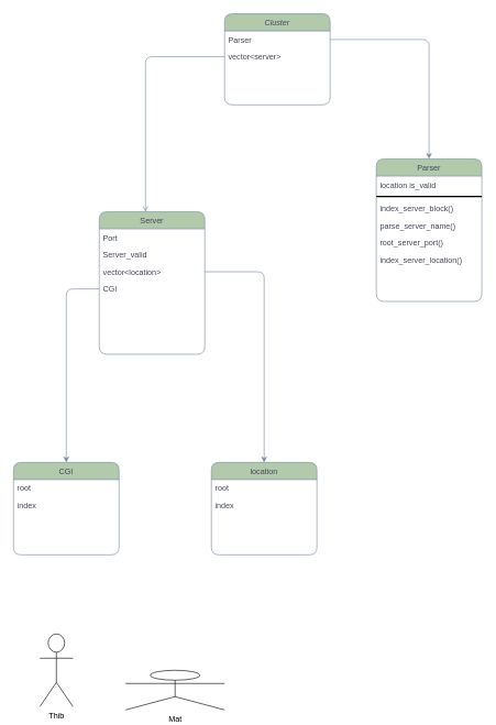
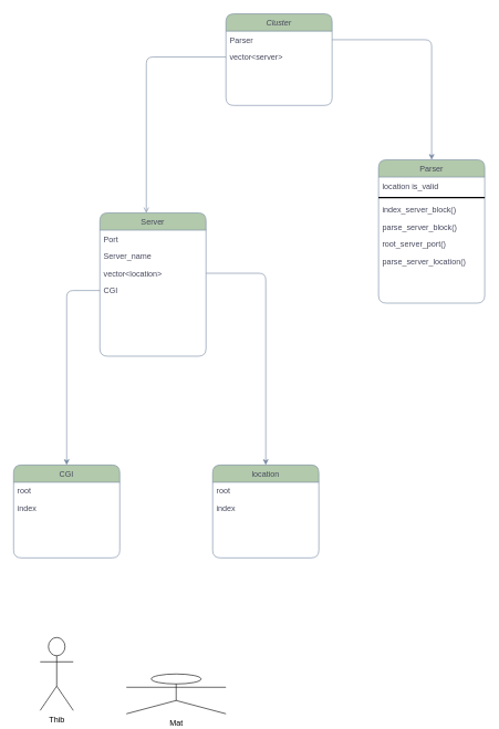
  <mxCell id="0" />
  <mxCell id="1" parent="0" />
  <mxCell id="2" value="Cluster" style="swimlane;fontStyle=2;align=center;verticalAlign=top;childLayout=stackLayout;horizontal=1;startSize=26;horizontalStack=0;resizeParent=1;resizeLast=0;collapsible=1;marginBottom=0;shadow=0;strokeWidth=1;fillColor=#B2C9AB;strokeColor=#788AA3;fontColor=#46495D;rounded=1;" parent="1" vertex="1"><mxGeometry x="340" y="20" width="160" height="138" as="geometry"><mxRectangle x="340" y="80" width="160" height="26" as="alternateBounds" /></mxGeometry></mxCell>
  <mxCell id="3" value="Parser" style="text;align=left;verticalAlign=top;spacingLeft=4;spacingRight=4;overflow=hidden;rotatable=0;points=[[0,0.5],[1,0.5]];portConstraint=eastwest;fontColor=#46495D;rounded=1;" parent="2" vertex="1"><mxGeometry y="26" width="160" height="26" as="geometry" /></mxCell>
  <mxCell id="4" value="vector&lt;server&gt;" style="text;align=left;verticalAlign=top;spacingLeft=4;spacingRight=4;overflow=hidden;rotatable=0;points=[[0,0.5],[1,0.5]];portConstraint=eastwest;fontColor=#46495D;rounded=1;" parent="2" vertex="1"><mxGeometry y="52" width="160" height="26" as="geometry" /></mxCell>
  <mxCell id="5" value="location" style="swimlane;fontStyle=0;align=center;verticalAlign=top;childLayout=stackLayout;horizontal=1;startSize=26;horizontalStack=0;resizeParent=1;resizeLast=0;collapsible=1;marginBottom=0;shadow=0;strokeWidth=1;fillColor=#B2C9AB;strokeColor=#788AA3;fontColor=#46495D;rounded=1;" parent="1" vertex="1"><mxGeometry x="320" y="700" width="160" height="140" as="geometry"><mxRectangle x="340" y="380" width="170" height="26" as="alternateBounds" /></mxGeometry></mxCell>
  <mxCell id="6" value="root" style="text;align=left;verticalAlign=top;spacingLeft=4;spacingRight=4;overflow=hidden;rotatable=0;points=[[0,0.5],[1,0.5]];portConstraint=eastwest;fontColor=#46495D;rounded=1;" parent="5" vertex="1"><mxGeometry y="26" width="160" height="26" as="geometry" /></mxCell>
  <mxCell id="7" value="index" style="text;align=left;verticalAlign=top;spacingLeft=4;spacingRight=4;overflow=hidden;rotatable=0;points=[[0,0.5],[1,0.5]];portConstraint=eastwest;fontColor=#46495D;rounded=1;" parent="5" vertex="1"><mxGeometry y="52" width="160" height="26" as="geometry" /></mxCell>
  <mxCell id="8" value="Server" style="swimlane;fontStyle=0;align=center;verticalAlign=top;childLayout=stackLayout;horizontal=1;startSize=26;horizontalStack=0;resizeParent=1;resizeLast=0;collapsible=1;marginBottom=0;shadow=0;strokeWidth=1;fillColor=#B2C9AB;strokeColor=#788AA3;fontColor=#46495D;rounded=1;" parent="1" vertex="1"><mxGeometry x="150" y="320" width="160" height="216" as="geometry"><mxRectangle x="550" y="140" width="160" height="26" as="alternateBounds" /></mxGeometry></mxCell>
  <mxCell id="9" value="Port&#10;" style="text;align=left;verticalAlign=top;spacingLeft=4;spacingRight=4;overflow=hidden;rotatable=0;points=[[0,0.5],[1,0.5]];portConstraint=eastwest;fontColor=#46495D;rounded=1;" parent="8" vertex="1"><mxGeometry y="26" width="160" height="26" as="geometry" /></mxCell>
- <mxCell id="10" value="Server_valid" style="text;align=left;verticalAlign=top;spacingLeft=4;spacingRight=4;overflow=hidden;rotatable=0;points=[[0,0.5],[1,0.5]];portConstraint=eastwest;fontColor=#46495D;rounded=1;" parent="8" vertex="1"><mxGeometry y="52" width="160" height="26" as="geometry" /></mxCell>
+ <mxCell id="10" value="Server_name" style="text;align=left;verticalAlign=top;spacingLeft=4;spacingRight=4;overflow=hidden;rotatable=0;points=[[0,0.5],[1,0.5]];portConstraint=eastwest;fontColor=#46495D;rounded=1;" parent="8" vertex="1"><mxGeometry y="52" width="160" height="26" as="geometry" /></mxCell>
  <mxCell id="11" value="vector&lt;location&gt;" style="text;align=left;verticalAlign=top;spacingLeft=4;spacingRight=4;overflow=hidden;rotatable=0;points=[[0,0.5],[1,0.5]];portConstraint=eastwest;fontColor=#46495D;rounded=1;" parent="8" vertex="1"><mxGeometry y="78" width="160" height="26" as="geometry" /></mxCell>
  <mxCell id="12" value="CGI" style="text;align=left;verticalAlign=top;spacingLeft=4;spacingRight=4;overflow=hidden;rotatable=0;points=[[0,0.5],[1,0.5]];portConstraint=eastwest;fontColor=#46495D;rounded=1;" parent="8" vertex="1"><mxGeometry y="104" width="160" height="26" as="geometry" /></mxCell>
  <mxCell id="13" value="" style="endArrow=open;shadow=0;strokeWidth=1;endFill=1;edgeStyle=elbowEdgeStyle;elbow=vertical;exitX=0;exitY=0.5;exitDx=0;exitDy=0;strokeColor=#788AA3;fontColor=#46495D;" parent="1" source="4" target="8" edge="1"><mxGeometry x="0.5" y="41" relative="1" as="geometry"><mxPoint x="380" y="132" as="sourcePoint" /><mxPoint x="540" y="132" as="targetPoint" /><mxPoint x="-40" y="32" as="offset" /><Array as="points"><mxPoint x="220" y="85" /><mxPoint x="240" y="240" /><mxPoint x="310" y="85" /><mxPoint x="310" y="80" /><mxPoint x="190" y="45" /></Array></mxGeometry></mxCell>
  <mxCell id="14" style="edgeStyle=orthogonalEdgeStyle;orthogonalLoop=1;jettySize=auto;html=1;exitX=1;exitY=0.5;exitDx=0;exitDy=0;strokeColor=#788AA3;fontColor=#46495D;" parent="1" source="11" target="5" edge="1"><mxGeometry relative="1" as="geometry"><mxPoint x="370" y="735" as="targetPoint" /><Array as="points"><mxPoint x="400" y="411" /></Array></mxGeometry></mxCell>
  <mxCell id="15" value="Parser" style="swimlane;fontStyle=0;align=center;verticalAlign=top;childLayout=stackLayout;horizontal=1;startSize=26;horizontalStack=0;resizeParent=1;resizeLast=0;collapsible=1;marginBottom=0;shadow=0;strokeWidth=1;fillColor=#B2C9AB;strokeColor=#788AA3;fontColor=#46495D;rounded=1;" parent="1" vertex="1"><mxGeometry x="570" y="240" width="160" height="216" as="geometry"><mxRectangle x="550" y="140" width="160" height="26" as="alternateBounds" /></mxGeometry></mxCell>
  <mxCell id="16" value="location is_valid" style="text;align=left;verticalAlign=top;spacingLeft=4;spacingRight=4;overflow=hidden;rotatable=0;points=[[0,0.5],[1,0.5]];portConstraint=eastwest;fontColor=#46495D;rounded=1;" parent="15" vertex="1"><mxGeometry y="26" width="160" height="26" as="geometry" /></mxCell>
  <mxCell id="17" value="" style="line;strokeWidth=2;html=1;rounded=0;sketch=0;fontColor=#46495D;fillColor=#B2C9AB;" parent="15" vertex="1"><mxGeometry y="52" width="160" height="10" as="geometry" /></mxCell>
  <mxCell id="18" value="index_server_block()" style="text;align=left;verticalAlign=top;spacingLeft=4;spacingRight=4;overflow=hidden;rotatable=0;points=[[0,0.5],[1,0.5]];portConstraint=eastwest;fontColor=#46495D;rounded=1;" parent="15" vertex="1"><mxGeometry y="62" width="160" height="26" as="geometry" /></mxCell>
- <mxCell id="19" value="parse_server_name()" style="text;align=left;verticalAlign=top;spacingLeft=4;spacingRight=4;overflow=hidden;rotatable=0;points=[[0,0.5],[1,0.5]];portConstraint=eastwest;fontColor=#46495D;rounded=1;" parent="15" vertex="1"><mxGeometry y="88" width="160" height="26" as="geometry" /></mxCell>
+ <mxCell id="19" value="parse_server_block()" style="text;align=left;verticalAlign=top;spacingLeft=4;spacingRight=4;overflow=hidden;rotatable=0;points=[[0,0.5],[1,0.5]];portConstraint=eastwest;fontColor=#46495D;rounded=1;" parent="15" vertex="1"><mxGeometry y="88" width="160" height="26" as="geometry" /></mxCell>
  <mxCell id="20" value="root_server_port()" style="text;align=left;verticalAlign=top;spacingLeft=4;spacingRight=4;overflow=hidden;rotatable=0;points=[[0,0.5],[1,0.5]];portConstraint=eastwest;fontColor=#46495D;rounded=1;" parent="15" vertex="1"><mxGeometry y="114" width="160" height="26" as="geometry" /></mxCell>
- <mxCell id="21" value="index_server_location()" style="text;align=left;verticalAlign=top;spacingLeft=4;spacingRight=4;overflow=hidden;rotatable=0;points=[[0,0.5],[1,0.5]];portConstraint=eastwest;fontColor=#46495D;rounded=1;" parent="15" vertex="1"><mxGeometry y="140" width="160" height="26" as="geometry" /></mxCell>
+ <mxCell id="21" value="parse_server_location()" style="text;align=left;verticalAlign=top;spacingLeft=4;spacingRight=4;overflow=hidden;rotatable=0;points=[[0,0.5],[1,0.5]];portConstraint=eastwest;fontColor=#46495D;rounded=1;" parent="15" vertex="1"><mxGeometry y="140" width="160" height="26" as="geometry" /></mxCell>
  <mxCell id="22" style="edgeStyle=orthogonalEdgeStyle;orthogonalLoop=1;jettySize=auto;html=1;exitX=1;exitY=0.5;exitDx=0;exitDy=0;entryX=0.5;entryY=0;entryDx=0;entryDy=0;strokeColor=#788AA3;fontColor=#46495D;" parent="1" source="3" target="15" edge="1"><mxGeometry relative="1" as="geometry" /></mxCell>
  <mxCell id="23" value="CGI" style="swimlane;fontStyle=0;align=center;verticalAlign=top;childLayout=stackLayout;horizontal=1;startSize=26;horizontalStack=0;resizeParent=1;resizeLast=0;collapsible=1;marginBottom=0;shadow=0;strokeWidth=1;fillColor=#B2C9AB;strokeColor=#788AA3;fontColor=#46495D;rounded=1;" parent="1" vertex="1"><mxGeometry x="20" y="700" width="160" height="140" as="geometry"><mxRectangle x="340" y="380" width="170" height="26" as="alternateBounds" /></mxGeometry></mxCell>
  <mxCell id="24" value="root" style="text;align=left;verticalAlign=top;spacingLeft=4;spacingRight=4;overflow=hidden;rotatable=0;points=[[0,0.5],[1,0.5]];portConstraint=eastwest;fontColor=#46495D;rounded=1;" parent="23" vertex="1"><mxGeometry y="26" width="160" height="26" as="geometry" /></mxCell>
  <mxCell id="25" value="index" style="text;align=left;verticalAlign=top;spacingLeft=4;spacingRight=4;overflow=hidden;rotatable=0;points=[[0,0.5],[1,0.5]];portConstraint=eastwest;fontColor=#46495D;rounded=1;" parent="23" vertex="1"><mxGeometry y="52" width="160" height="26" as="geometry" /></mxCell>
  <mxCell id="26" style="edgeStyle=orthogonalEdgeStyle;orthogonalLoop=1;jettySize=auto;html=1;strokeColor=#788AA3;fontColor=#46495D;" parent="1" source="12" target="23" edge="1"><mxGeometry relative="1" as="geometry" /></mxCell>
  <mxCell id="27" value="Thib" style="shape=umlActor;verticalLabelPosition=bottom;verticalAlign=top;html=1;outlineConnect=0;" parent="1" vertex="1"><mxGeometry x="60" y="960" width="50" height="110" as="geometry" /></mxCell>
  <mxCell id="28" value="Mat" style="shape=umlActor;verticalLabelPosition=bottom;verticalAlign=top;html=1;outlineConnect=0;" parent="1" vertex="1"><mxGeometry x="190" y="1015" width="150" height="60" as="geometry" /></mxCell>
